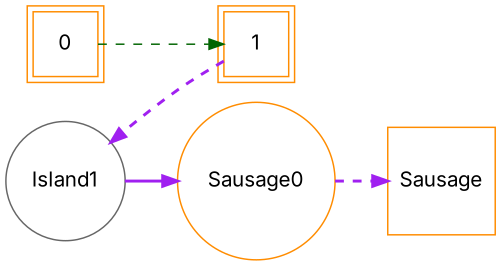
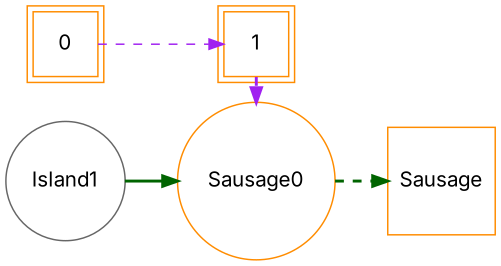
  digraph {
    fontname=Inter
    rankdir=LR
    node [color=darkorange fontname=Inter shape=square]
    edge [color=purple fontname=Inter style=dashed]
    n1 [label=1 peripheries=2]
    Sausage0 [shape=circle]
    n3 [label=Sausage]
    n4 [label=0 peripheries=2]
    n5 [color=gray40 label=Island1 shape=circle]
    subgraph sub_1 {
      rank=same
      n1
      Sausage0
    }
-   n1 -> n5 [constraint=false penwidth=2]
-   Sausage0 -> n3 [penwidth=2]
-   n4 -> n1 [color=darkgreen]
-   n5 -> Sausage0 [style=bold]
+   n1 -> Sausage0 [constraint=false penwidth=2]
+   Sausage0 -> n3 [color=darkgreen penwidth=2]
+   n4 -> n1
+   n5 -> Sausage0 [color=darkgreen style=bold]
  }
